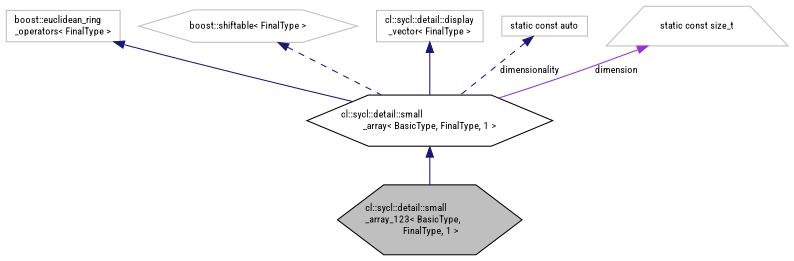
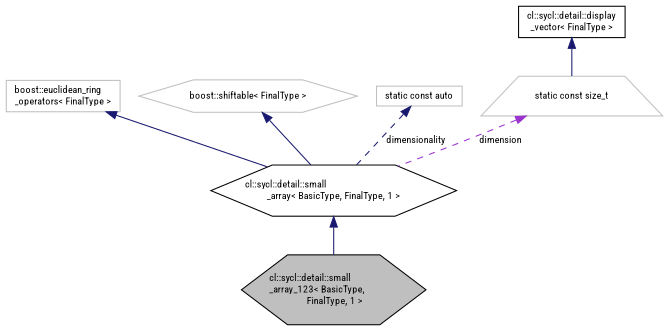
  digraph {
    fontname="Roboto Condensed"
    rankdir=TB
    node [color=grey75 fontname="Roboto Condensed" fontsize=10 shape=hexagon]
    edge [color=midnightblue dir=back fontname="Roboto Condensed" fontsize=10 labelfontname=Helvetica labelfontsize=10 style=solid]
    n1 [color=black fillcolor=grey75 fontcolor=black height=0.2 label="cl::sycl::detail::small\l_array_123\< BasicType,\l FinalType, 1 \>" style=filled width=0.4]
    n2 [color=black height=0.2 label="cl::sycl::detail::small\l_array\< BasicType, FinalType, 1 \>" width=0.4]
    n3 [height=0.2 label="boost::euclidean_ring\l_operators\< FinalType \>" shape=box width=0.4]
    n4 [height=0.2 label="boost::shiftable\< FinalType \>" width=0.4]
-   n5 [height=0.2 label="cl::sycl::detail::display\l_vector\< FinalType \>" shape=box width=0.4]
+   n5 [color=black height=0.2 label="cl::sycl::detail::display\l_vector\< FinalType \>" shape=box width=0.4]
    n6 [height=0.2 label="static const auto" shape=box width=0.4]
    n7 [height=0.2 label="static const size_t" shape=trapezium width=0.4]
    n2 -> n1
    n3 -> n2
-   n4 -> n2 [style=dashed]
-   n5 -> n2
+   n4 -> n2
+   n5 -> n7
    n6 -> n2 [label=" dimensionality" style=dashed]
-   n7 -> n2 [color=darkorchid3 label=" dimension"]
+   n7 -> n2 [color=darkorchid3 label=" dimension" style=dashed]
  }
